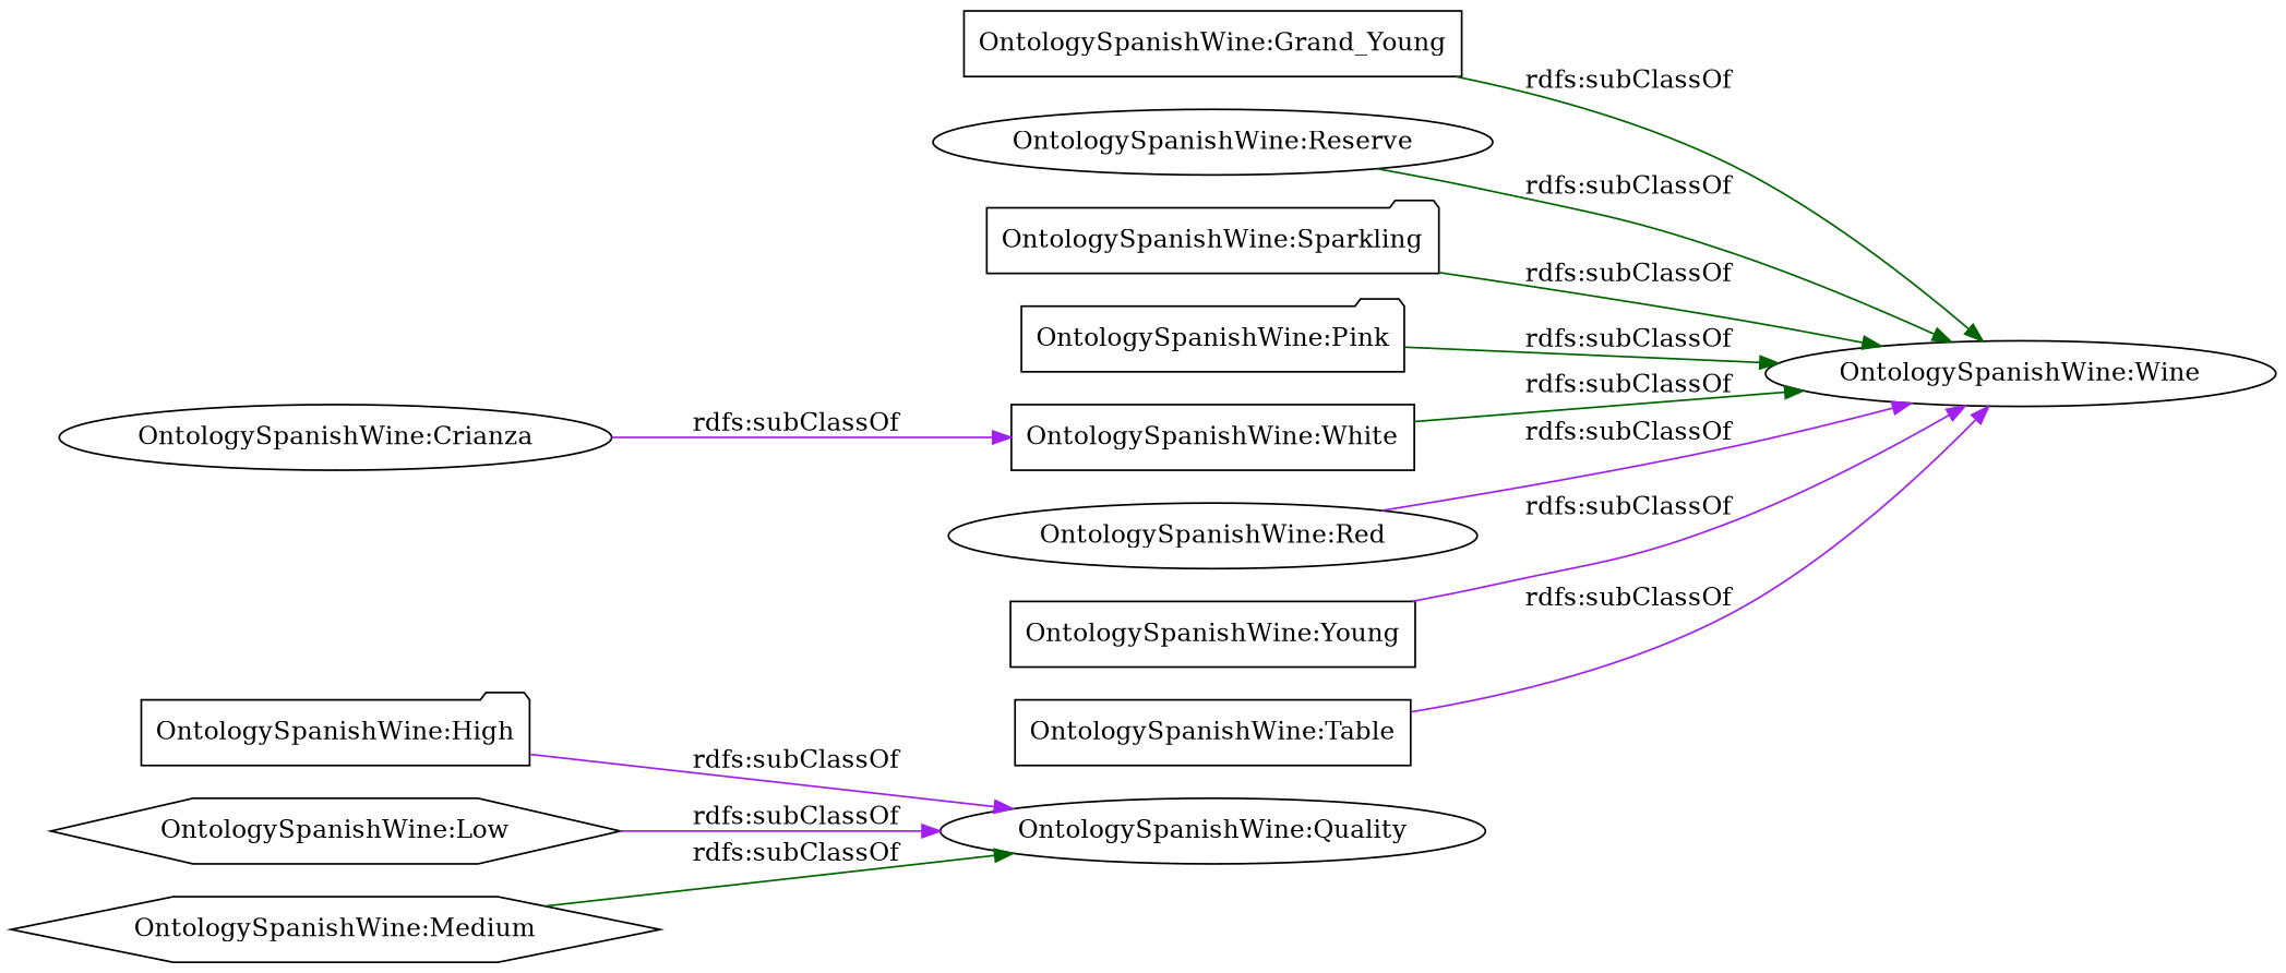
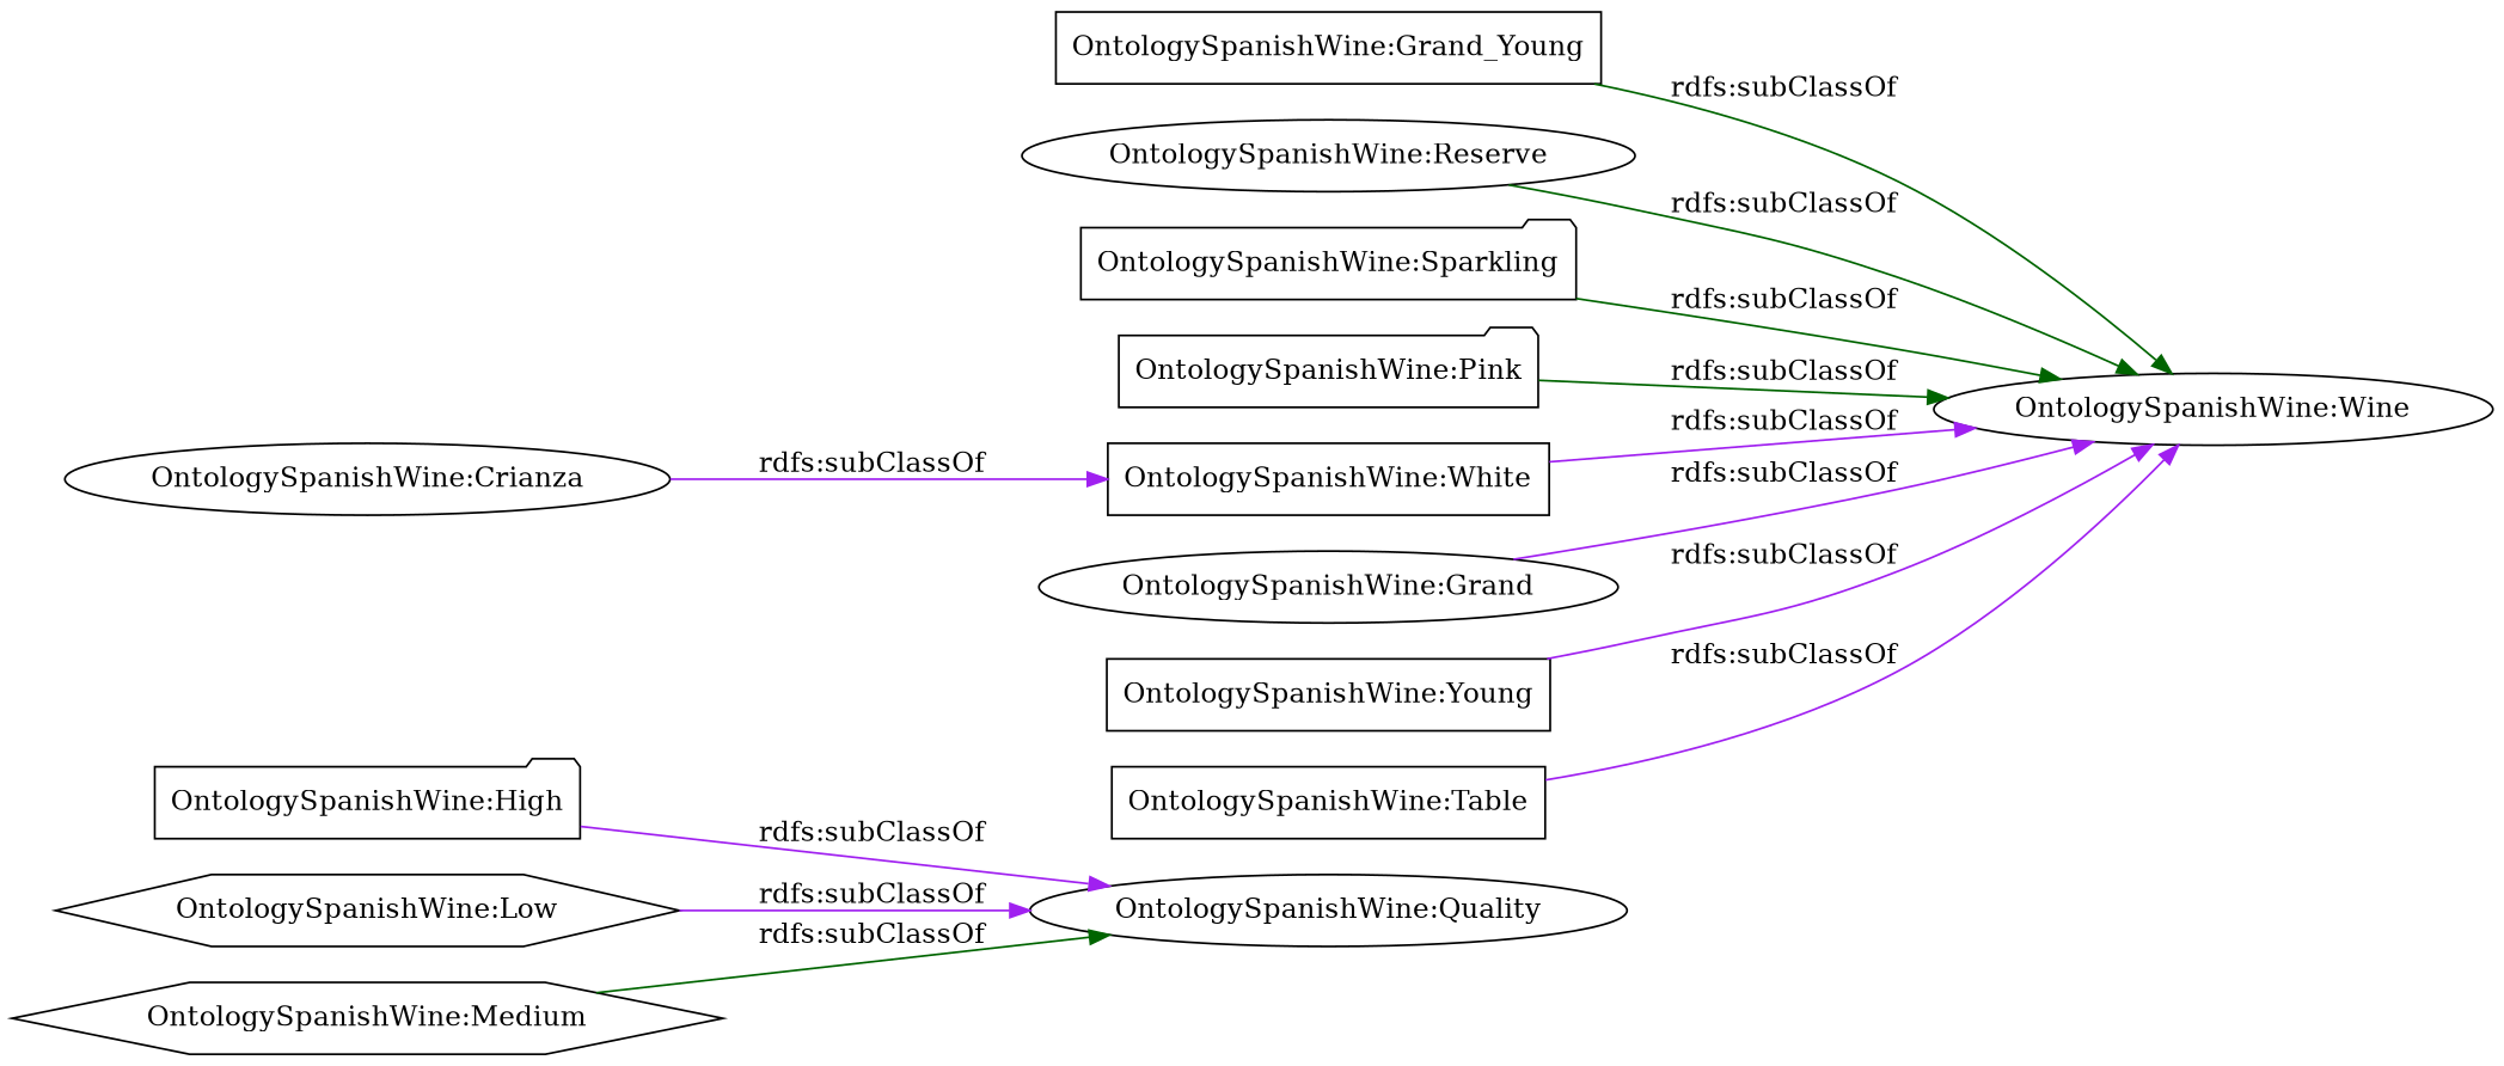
  digraph {
    fontname="DejaVu Serif"
    rankdir=LR
    node [color=black fontname="DejaVu Serif" shape=ellipse]
    edge [color=purple fontname="DejaVu Serif"]
    "OntologySpanishWine:High" [shape=folder]
    "OntologySpanishWine:Quality"
    n3 [label="OntologySpanishWine:Grand_Young" shape=box]
    "OntologySpanishWine:Wine"
    "OntologySpanishWine:Reserve"
    "OntologySpanishWine:Sparkling" [shape=folder]
    "OntologySpanishWine:Pink" [shape=folder]
    "OntologySpanishWine:White" [shape=box]
    "OntologySpanishWine:Crianza"
-   "OntologySpanishWine:Red"
+   "OntologySpanishWine:Red" [label="OntologySpanishWine:Grand"]
    "OntologySpanishWine:Young" [shape=box]
    "OntologySpanishWine:Low" [shape=hexagon]
    "OntologySpanishWine:Table" [shape=box]
    "OntologySpanishWine:Medium" [shape=hexagon]
    "OntologySpanishWine:High" -> "OntologySpanishWine:Quality" [label="rdfs:subClassOf"]
    n3 -> "OntologySpanishWine:Wine" [color=darkgreen label="rdfs:subClassOf"]
    "OntologySpanishWine:Reserve" -> "OntologySpanishWine:Wine" [color=darkgreen label="rdfs:subClassOf"]
    "OntologySpanishWine:Sparkling" -> "OntologySpanishWine:Wine" [color=darkgreen label="rdfs:subClassOf"]
    "OntologySpanishWine:Pink" -> "OntologySpanishWine:Wine" [color=darkgreen label="rdfs:subClassOf"]
-   "OntologySpanishWine:White" -> "OntologySpanishWine:Wine" [color=darkgreen label="rdfs:subClassOf"]
+   "OntologySpanishWine:White" -> "OntologySpanishWine:Wine" [label="rdfs:subClassOf"]
    "OntologySpanishWine:Crianza" -> "OntologySpanishWine:White" [label="rdfs:subClassOf"]
    "OntologySpanishWine:Red" -> "OntologySpanishWine:Wine" [label="rdfs:subClassOf"]
    "OntologySpanishWine:Young" -> "OntologySpanishWine:Wine" [label="rdfs:subClassOf"]
    "OntologySpanishWine:Low" -> "OntologySpanishWine:Quality" [label="rdfs:subClassOf"]
    "OntologySpanishWine:Table" -> "OntologySpanishWine:Wine" [label="rdfs:subClassOf"]
    "OntologySpanishWine:Medium" -> "OntologySpanishWine:Quality" [color=darkgreen label="rdfs:subClassOf"]
  }
